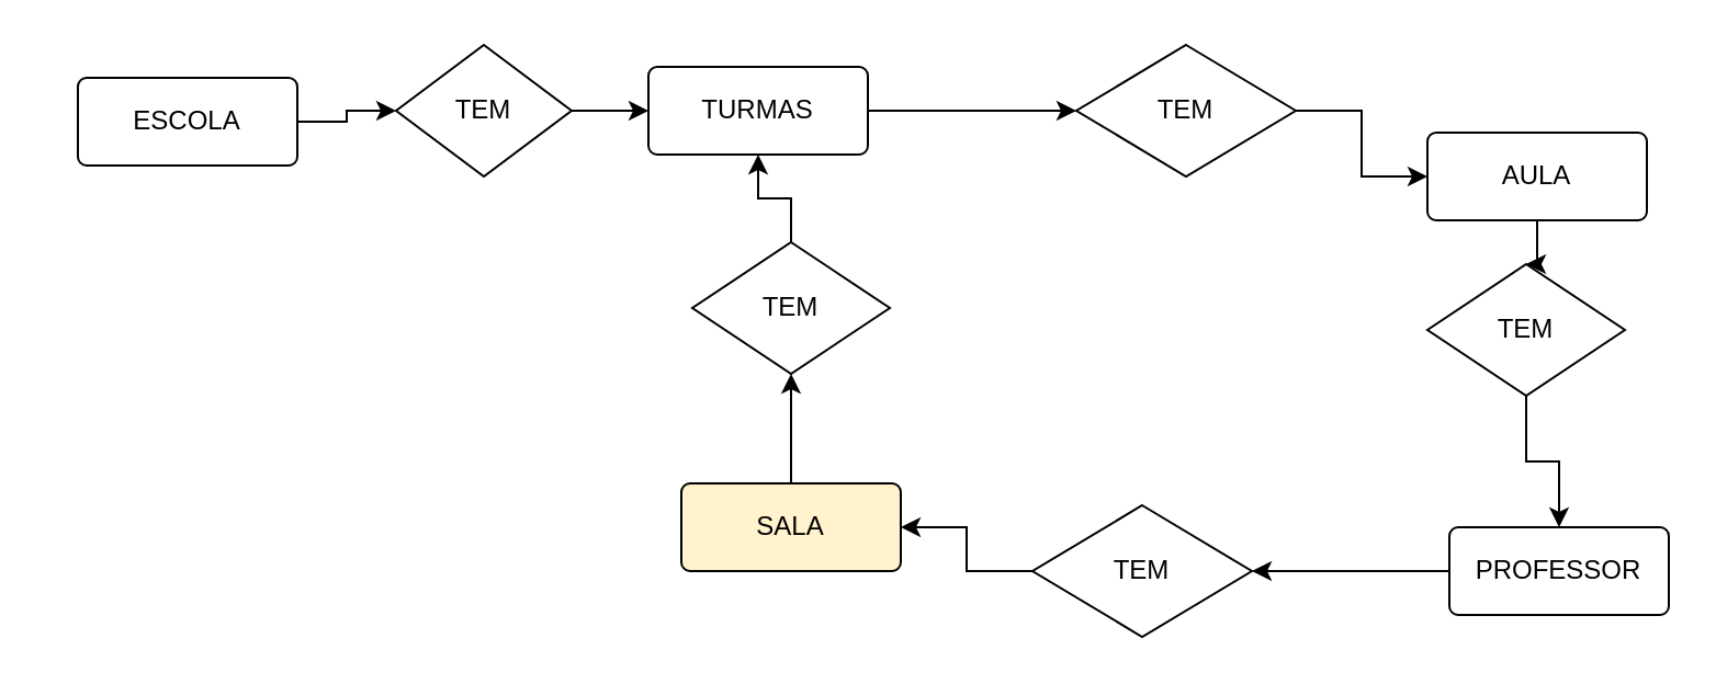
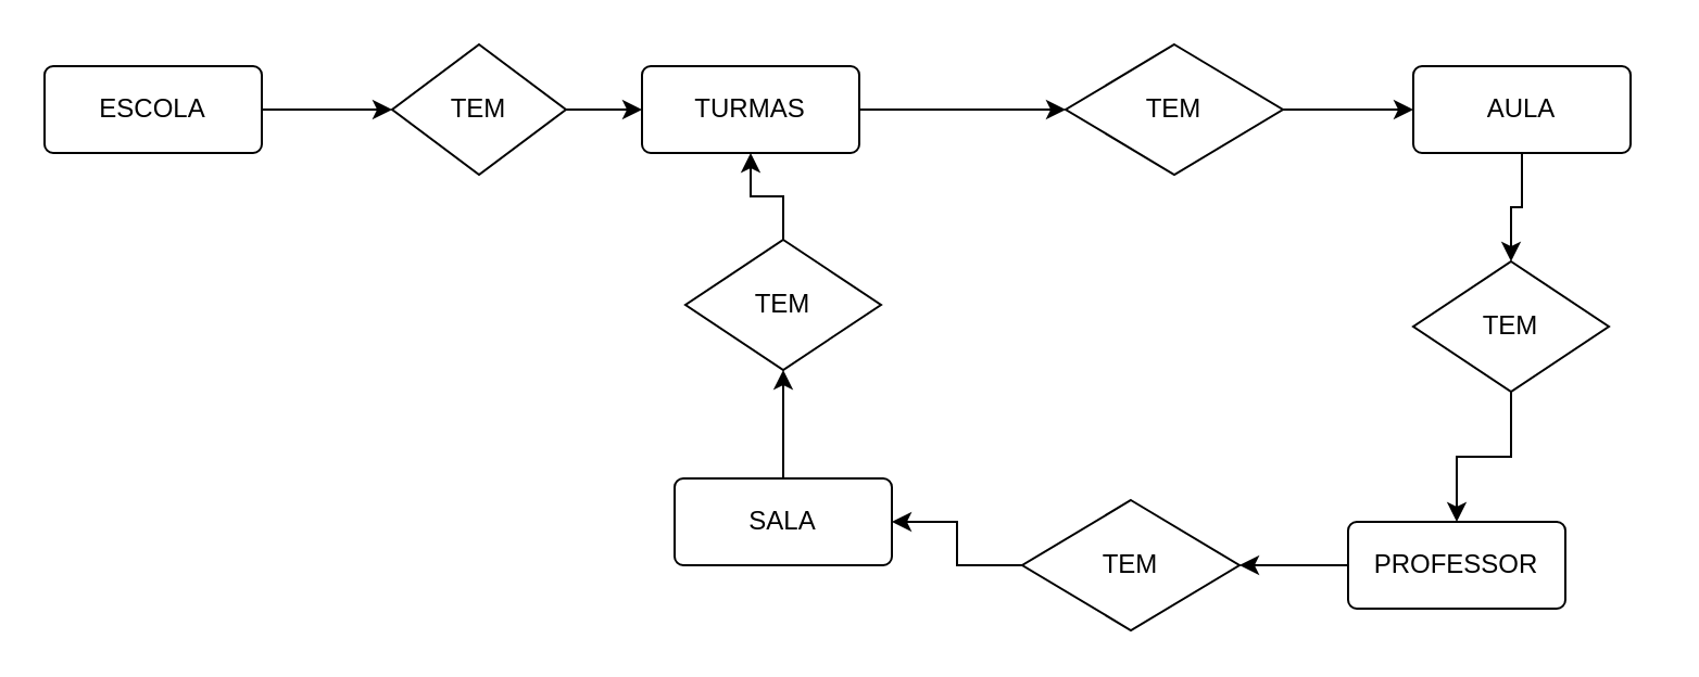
  <mxCell id="0" />
  <mxCell id="1" parent="0" />
  <mxCell id="2" value="" style="edgeStyle=orthogonalEdgeStyle;rounded=0;orthogonalLoop=1;jettySize=auto;html=1;" edge="1" parent="1" source="3" target="7"><mxGeometry relative="1" as="geometry" /></mxCell>
- <mxCell id="3" value="ESCOLA" style="rounded=1;arcSize=10;whiteSpace=wrap;html=1;align=center;" vertex="1" parent="1"><mxGeometry x="35" y="35" width="100" height="40" as="geometry" /></mxCell>
+ <mxCell id="3" value="ESCOLA" style="rounded=1;arcSize=10;whiteSpace=wrap;html=1;align=center;" vertex="1" parent="1"><mxGeometry x="20" y="30" width="100" height="40" as="geometry" /></mxCell>
  <mxCell id="4" value="" style="edgeStyle=orthogonalEdgeStyle;rounded=0;orthogonalLoop=1;jettySize=auto;html=1;" edge="1" parent="1" source="5" target="9"><mxGeometry relative="1" as="geometry" /></mxCell>
  <mxCell id="5" value="TURMAS" style="rounded=1;arcSize=10;whiteSpace=wrap;html=1;align=center;" vertex="1" parent="1"><mxGeometry x="295" y="30" width="100" height="40" as="geometry" /></mxCell>
  <mxCell id="6" value="" style="edgeStyle=orthogonalEdgeStyle;rounded=0;orthogonalLoop=1;jettySize=auto;html=1;" edge="1" parent="1" source="7" target="5"><mxGeometry relative="1" as="geometry" /></mxCell>
  <mxCell id="7" value="TEM" style="shape=rhombus;perimeter=rhombusPerimeter;whiteSpace=wrap;html=1;align=center;" vertex="1" parent="1"><mxGeometry x="180" y="20" width="80" height="60" as="geometry" /></mxCell>
  <mxCell id="8" value="" style="edgeStyle=orthogonalEdgeStyle;rounded=0;orthogonalLoop=1;jettySize=auto;html=1;" edge="1" parent="1" source="9" target="11"><mxGeometry relative="1" as="geometry" /></mxCell>
  <mxCell id="9" value="TEM" style="shape=rhombus;perimeter=rhombusPerimeter;whiteSpace=wrap;html=1;align=center;" vertex="1" parent="1"><mxGeometry x="490" y="20" width="100" height="60" as="geometry" /></mxCell>
  <mxCell id="10" value="" style="edgeStyle=orthogonalEdgeStyle;rounded=0;orthogonalLoop=1;jettySize=auto;html=1;" edge="1" parent="1" source="11" target="15"><mxGeometry relative="1" as="geometry" /></mxCell>
- <mxCell id="11" value="AULA" style="rounded=1;arcSize=10;whiteSpace=wrap;html=1;align=center;" vertex="1" parent="1"><mxGeometry x="650" y="60" width="100" height="40" as="geometry" /></mxCell>
+ <mxCell id="11" value="AULA" style="rounded=1;arcSize=10;whiteSpace=wrap;html=1;align=center;" vertex="1" parent="1"><mxGeometry x="650" y="30" width="100" height="40" as="geometry" /></mxCell>
  <mxCell id="12" value="" style="edgeStyle=orthogonalEdgeStyle;rounded=0;orthogonalLoop=1;jettySize=auto;html=1;" edge="1" parent="1" source="13" target="17"><mxGeometry relative="1" as="geometry" /></mxCell>
- <mxCell id="13" value="PROFESSOR" style="rounded=1;arcSize=10;whiteSpace=wrap;html=1;align=center;" vertex="1" parent="1"><mxGeometry x="660" y="240" width="100" height="40" as="geometry" /></mxCell>
+ <mxCell id="13" value="PROFESSOR" style="rounded=1;arcSize=10;whiteSpace=wrap;html=1;align=center;" vertex="1" parent="1"><mxGeometry x="620" y="240" width="100" height="40" as="geometry" /></mxCell>
  <mxCell id="14" value="" style="edgeStyle=orthogonalEdgeStyle;rounded=0;orthogonalLoop=1;jettySize=auto;html=1;" edge="1" parent="1" source="15" target="13"><mxGeometry relative="1" as="geometry" /></mxCell>
  <mxCell id="15" value="TEM" style="shape=rhombus;perimeter=rhombusPerimeter;whiteSpace=wrap;html=1;align=center;" vertex="1" parent="1"><mxGeometry x="650" y="120" width="90" height="60" as="geometry" /></mxCell>
  <mxCell id="16" value="" style="edgeStyle=orthogonalEdgeStyle;rounded=0;orthogonalLoop=1;jettySize=auto;html=1;" edge="1" parent="1" source="17" target="19"><mxGeometry relative="1" as="geometry" /></mxCell>
  <mxCell id="17" value="TEM" style="shape=rhombus;perimeter=rhombusPerimeter;whiteSpace=wrap;html=1;align=center;" vertex="1" parent="1"><mxGeometry x="470" y="230" width="100" height="60" as="geometry" /></mxCell>
  <mxCell id="18" value="" style="edgeStyle=orthogonalEdgeStyle;rounded=0;orthogonalLoop=1;jettySize=auto;html=1;" edge="1" parent="1" source="19" target="21"><mxGeometry relative="1" as="geometry" /></mxCell>
- <mxCell id="19" value="SALA" style="rounded=1;arcSize=10;whiteSpace=wrap;html=1;align=center;fillColor=#fff2cc;" vertex="1" parent="1"><mxGeometry x="310" y="220" width="100" height="40" as="geometry" /></mxCell>
+ <mxCell id="19" value="SALA" style="rounded=1;arcSize=10;whiteSpace=wrap;html=1;align=center;" vertex="1" parent="1"><mxGeometry x="310" y="220" width="100" height="40" as="geometry" /></mxCell>
  <mxCell id="20" value="" style="edgeStyle=orthogonalEdgeStyle;rounded=0;orthogonalLoop=1;jettySize=auto;html=1;" edge="1" parent="1" source="21" target="5"><mxGeometry relative="1" as="geometry" /></mxCell>
  <mxCell id="21" value="TEM" style="shape=rhombus;perimeter=rhombusPerimeter;whiteSpace=wrap;html=1;align=center;" vertex="1" parent="1"><mxGeometry x="315" y="110" width="90" height="60" as="geometry" /></mxCell>
